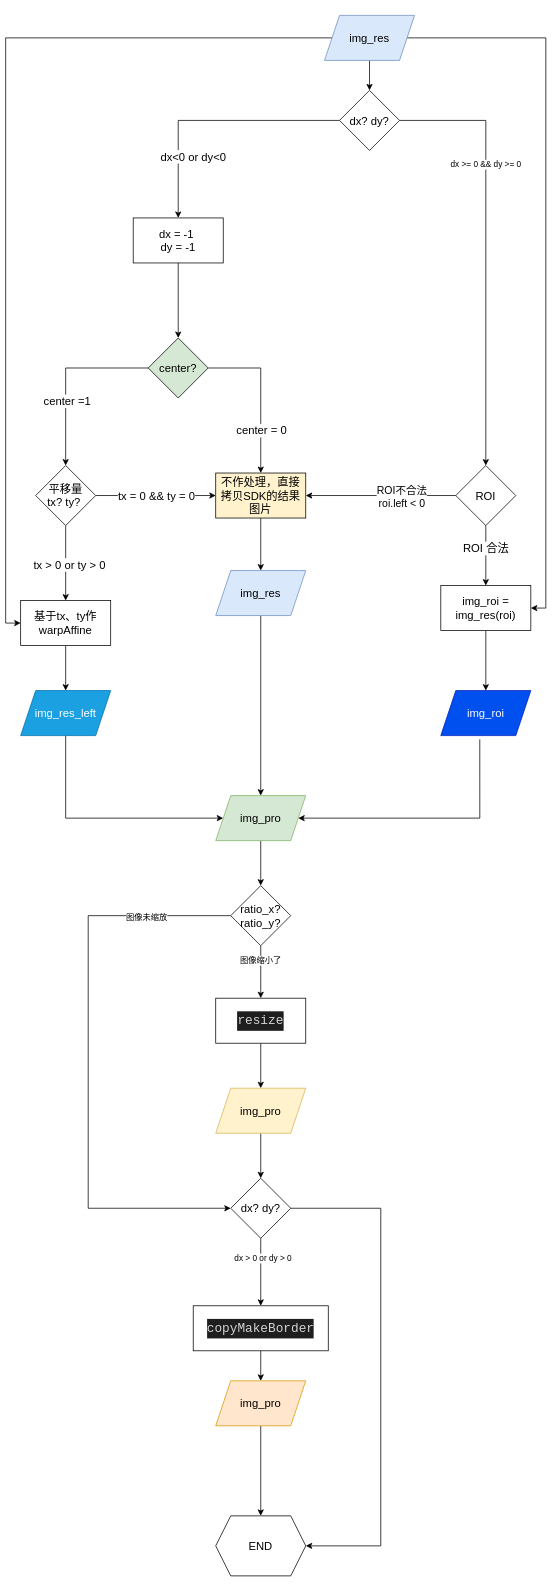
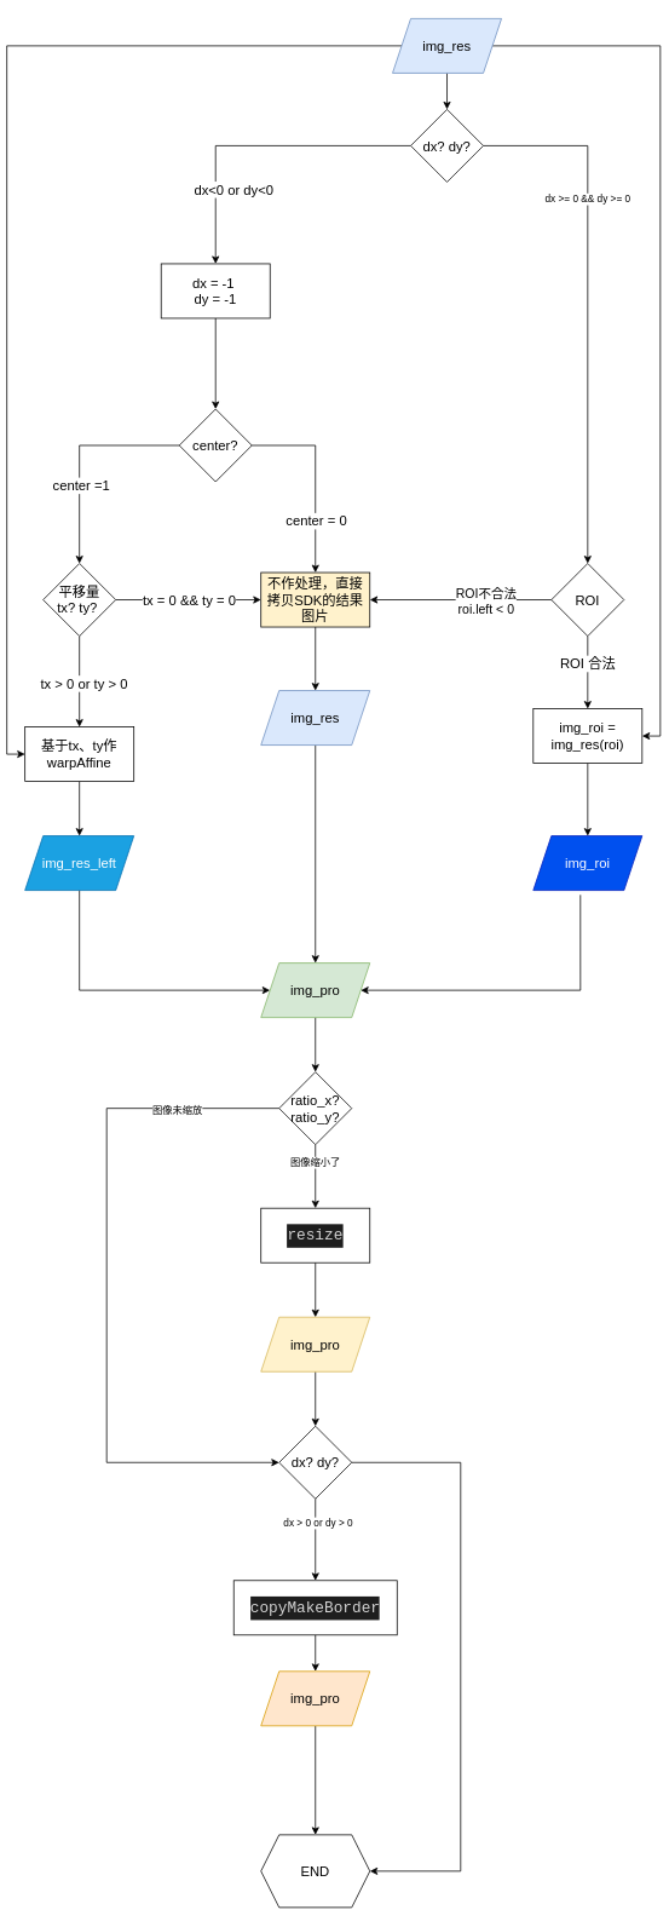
  <mxCell id="0" />
  <mxCell id="1" parent="0" />
  <mxCell id="2" value="" style="edgeStyle=orthogonalEdgeStyle;rounded=0;orthogonalLoop=1;jettySize=auto;html=1;fontSize=15;" edge="1" parent="1" source="6" target="8"><mxGeometry relative="1" as="geometry" /></mxCell>
  <mxCell id="3" value="dx&amp;lt;0 or dy&amp;lt;0" style="edgeLabel;html=1;align=center;verticalAlign=middle;resizable=0;points=[];fontSize=15;" vertex="1" connectable="0" parent="2"><mxGeometry x="0.135" relative="1" as="geometry"><mxPoint y="47" as="offset" /></mxGeometry></mxCell>
  <mxCell id="4" value="" style="edgeStyle=orthogonalEdgeStyle;rounded=0;orthogonalLoop=1;jettySize=auto;html=1;entryX=0.5;entryY=0;entryDx=0;entryDy=0;" edge="1" parent="1" source="6" target="27"><mxGeometry relative="1" as="geometry"><mxPoint x="485" y="300" as="targetPoint" /></mxGeometry></mxCell>
  <mxCell id="5" value="dx &amp;gt;= 0 &amp;amp;&amp;amp; dy &amp;gt;= 0" style="edgeLabel;html=1;align=center;verticalAlign=middle;resizable=0;points=[];" vertex="1" connectable="0" parent="4"><mxGeometry x="-0.4" y="-1" relative="1" as="geometry"><mxPoint as="offset" /></mxGeometry></mxCell>
  <mxCell id="6" value="dx? dy?" style="rhombus;whiteSpace=wrap;html=1;fontSize=15;" vertex="1" parent="1"><mxGeometry x="445" y="120" width="80" height="80" as="geometry" /></mxCell>
  <mxCell id="7" value="" style="edgeStyle=orthogonalEdgeStyle;rounded=0;orthogonalLoop=1;jettySize=auto;html=1;fontSize=15;" edge="1" parent="1" source="8" target="13"><mxGeometry relative="1" as="geometry" /></mxCell>
  <mxCell id="8" value="dx = -1&amp;nbsp;&lt;br style=&quot;font-size: 15px;&quot;&gt;dy = -1" style="whiteSpace=wrap;html=1;fontSize=15;" vertex="1" parent="1"><mxGeometry x="170" y="290" width="120" height="60" as="geometry" /></mxCell>
  <mxCell id="9" value="" style="edgeStyle=orthogonalEdgeStyle;rounded=0;orthogonalLoop=1;jettySize=auto;html=1;exitX=0;exitY=0.5;exitDx=0;exitDy=0;entryX=0.5;entryY=0;entryDx=0;entryDy=0;fontSize=15;" edge="1" parent="1" source="13" target="20"><mxGeometry relative="1" as="geometry"><mxPoint x="130" y="620" as="targetPoint" /></mxGeometry></mxCell>
  <mxCell id="10" value="center =1" style="edgeLabel;html=1;align=center;verticalAlign=middle;resizable=0;points=[];fontSize=15;" vertex="1" connectable="0" parent="9"><mxGeometry x="0.274" y="1" relative="1" as="geometry"><mxPoint as="offset" /></mxGeometry></mxCell>
  <mxCell id="11" value="" style="edgeStyle=orthogonalEdgeStyle;rounded=0;orthogonalLoop=1;jettySize=auto;html=1;fontSize=15;" edge="1" parent="1" source="13" target="15"><mxGeometry relative="1" as="geometry" /></mxCell>
  <mxCell id="12" value="center = 0" style="edgeLabel;html=1;align=center;verticalAlign=middle;resizable=0;points=[];fontSize=15;" vertex="1" connectable="0" parent="11"><mxGeometry x="0.21" y="-4" relative="1" as="geometry"><mxPoint x="4" y="25" as="offset" /></mxGeometry></mxCell>
- <mxCell id="13" value="center?" style="rhombus;whiteSpace=wrap;html=1;fontSize=15;fillColor=#d5e8d4;" vertex="1" parent="1"><mxGeometry x="190" y="450" width="80" height="80" as="geometry" /></mxCell>
+ <mxCell id="13" value="center?" style="rhombus;whiteSpace=wrap;html=1;fontSize=15;" vertex="1" parent="1"><mxGeometry x="190" y="450" width="80" height="80" as="geometry" /></mxCell>
  <mxCell id="14" value="" style="edgeStyle=orthogonalEdgeStyle;rounded=0;orthogonalLoop=1;jettySize=auto;html=1;" edge="1" parent="1" source="15" target="37"><mxGeometry relative="1" as="geometry" /></mxCell>
  <mxCell id="15" value="不作处理，直接拷贝SDK的结果图片" style="whiteSpace=wrap;html=1;fontSize=15;fillColor=#fff2cc;" vertex="1" parent="1"><mxGeometry x="280" y="630" width="120" height="60" as="geometry" /></mxCell>
  <mxCell id="16" value="" style="edgeStyle=orthogonalEdgeStyle;rounded=0;orthogonalLoop=1;jettySize=auto;html=1;fontSize=15;" edge="1" parent="1" source="20" target="22"><mxGeometry relative="1" as="geometry" /></mxCell>
  <mxCell id="17" value="tx &amp;gt; 0 or ty &amp;gt; 0" style="edgeLabel;html=1;align=center;verticalAlign=middle;resizable=0;points=[];fontSize=15;" vertex="1" connectable="0" parent="16"><mxGeometry x="0.022" y="4" relative="1" as="geometry"><mxPoint as="offset" /></mxGeometry></mxCell>
  <mxCell id="18" value="" style="edgeStyle=orthogonalEdgeStyle;rounded=0;orthogonalLoop=1;jettySize=auto;html=1;fontSize=15;" edge="1" parent="1" source="20" target="15"><mxGeometry relative="1" as="geometry" /></mxCell>
  <mxCell id="19" value="tx = 0 &amp;amp;&amp;amp; ty = 0" style="edgeLabel;html=1;align=center;verticalAlign=middle;resizable=0;points=[];fontSize=15;" vertex="1" connectable="0" parent="18"><mxGeometry x="-0.345" y="1" relative="1" as="geometry"><mxPoint x="28" y="1" as="offset" /></mxGeometry></mxCell>
  <mxCell id="20" value="平移量&lt;br style=&quot;font-size: 15px;&quot;&gt;tx? ty?&amp;nbsp;" style="rhombus;whiteSpace=wrap;html=1;fontSize=15;" vertex="1" parent="1"><mxGeometry x="40" y="620" width="80" height="80" as="geometry" /></mxCell>
  <mxCell id="21" value="" style="edgeStyle=orthogonalEdgeStyle;rounded=0;orthogonalLoop=1;jettySize=auto;html=1;" edge="1" parent="1" source="22" target="31"><mxGeometry relative="1" as="geometry" /></mxCell>
  <mxCell id="22" value="基于tx、ty作warpAffine" style="whiteSpace=wrap;html=1;fontSize=15;" vertex="1" parent="1"><mxGeometry x="20" y="800" width="120" height="60" as="geometry" /></mxCell>
  <mxCell id="23" value="" style="edgeStyle=orthogonalEdgeStyle;rounded=0;orthogonalLoop=1;jettySize=auto;html=1;entryX=1;entryY=0.5;entryDx=0;entryDy=0;" edge="1" parent="1" source="27" target="15"><mxGeometry relative="1" as="geometry"><mxPoint x="485" y="480" as="targetPoint" /></mxGeometry></mxCell>
  <mxCell id="24" value="ROI不合法&lt;br style=&quot;font-size: 14px;&quot;&gt;roi.left &amp;lt; 0" style="edgeLabel;html=1;align=center;verticalAlign=middle;resizable=0;points=[];fontSize=14;" vertex="1" connectable="0" parent="23"><mxGeometry x="-0.267" y="1" relative="1" as="geometry"><mxPoint as="offset" /></mxGeometry></mxCell>
  <mxCell id="25" value="" style="edgeStyle=orthogonalEdgeStyle;rounded=0;orthogonalLoop=1;jettySize=auto;html=1;" edge="1" parent="1" source="27"><mxGeometry relative="1" as="geometry"><mxPoint x="640" y="780" as="targetPoint" /></mxGeometry></mxCell>
  <mxCell id="26" value="ROI 合法" style="edgeLabel;html=1;align=center;verticalAlign=middle;resizable=0;points=[];fontSize=15;" vertex="1" connectable="0" parent="25"><mxGeometry x="-0.275" y="-1" relative="1" as="geometry"><mxPoint as="offset" /></mxGeometry></mxCell>
  <mxCell id="27" value="ROI" style="rhombus;whiteSpace=wrap;html=1;fontSize=15;" vertex="1" parent="1"><mxGeometry x="600" y="620" width="80" height="80" as="geometry" /></mxCell>
  <mxCell id="28" value="" style="edgeStyle=orthogonalEdgeStyle;rounded=0;orthogonalLoop=1;jettySize=auto;html=1;" edge="1" parent="1" source="29" target="38"><mxGeometry relative="1" as="geometry" /></mxCell>
  <mxCell id="29" value="img_roi = img_res(roi)" style="whiteSpace=wrap;html=1;fontSize=15;" vertex="1" parent="1"><mxGeometry x="580" y="780" width="120" height="60" as="geometry" /></mxCell>
  <mxCell id="30" value="" style="edgeStyle=orthogonalEdgeStyle;rounded=0;orthogonalLoop=1;jettySize=auto;html=1;entryX=0;entryY=0.5;entryDx=0;entryDy=0;exitX=0.5;exitY=1;exitDx=0;exitDy=0;" edge="1" parent="1" source="31" target="40"><mxGeometry relative="1" as="geometry"><mxPoint x="230" y="950" as="targetPoint" /><Array as="points"><mxPoint x="80" y="1090" /></Array></mxGeometry></mxCell>
  <mxCell id="31" value="img_res_left" style="shape=parallelogram;perimeter=parallelogramPerimeter;whiteSpace=wrap;html=1;fixedSize=1;fontSize=15;fillColor=#1ba1e2;fontColor=#ffffff;strokeColor=#006EAF;" vertex="1" parent="1"><mxGeometry x="20" y="920" width="120" height="60" as="geometry" /></mxCell>
  <mxCell id="32" value="" style="edgeStyle=orthogonalEdgeStyle;rounded=0;orthogonalLoop=1;jettySize=auto;html=1;" edge="1" parent="1" source="35" target="6"><mxGeometry relative="1" as="geometry" /></mxCell>
  <mxCell id="33" value="" style="edgeStyle=orthogonalEdgeStyle;rounded=0;orthogonalLoop=1;jettySize=auto;html=1;entryX=0;entryY=0.5;entryDx=0;entryDy=0;" edge="1" parent="1" source="35" target="22"><mxGeometry relative="1" as="geometry" /></mxCell>
  <mxCell id="34" value="" style="edgeStyle=orthogonalEdgeStyle;rounded=0;orthogonalLoop=1;jettySize=auto;html=1;entryX=1;entryY=0.5;entryDx=0;entryDy=0;" edge="1" parent="1" source="35" target="29"><mxGeometry relative="1" as="geometry" /></mxCell>
  <mxCell id="35" value="img_res" style="shape=parallelogram;perimeter=parallelogramPerimeter;whiteSpace=wrap;html=1;fixedSize=1;fontSize=15;fillColor=#dae8fc;strokeColor=#6c8ebf;" vertex="1" parent="1"><mxGeometry x="425" y="20" width="120" height="60" as="geometry" /></mxCell>
  <mxCell id="36" value="" style="edgeStyle=orthogonalEdgeStyle;rounded=0;orthogonalLoop=1;jettySize=auto;html=1;" edge="1" parent="1" source="37" target="40"><mxGeometry relative="1" as="geometry" /></mxCell>
  <mxCell id="37" value="img_res" style="shape=parallelogram;perimeter=parallelogramPerimeter;whiteSpace=wrap;html=1;fixedSize=1;fontSize=15;fillColor=#dae8fc;strokeColor=#6c8ebf;" vertex="1" parent="1"><mxGeometry x="280" y="760" width="120" height="60" as="geometry" /></mxCell>
  <mxCell id="38" value="img_roi" style="shape=parallelogram;perimeter=parallelogramPerimeter;whiteSpace=wrap;html=1;fixedSize=1;fontSize=15;fillColor=#0050ef;fontColor=#ffffff;strokeColor=#001DBC;" vertex="1" parent="1"><mxGeometry x="580" y="920" width="120" height="60" as="geometry" /></mxCell>
  <mxCell id="39" value="" style="edgeStyle=orthogonalEdgeStyle;rounded=0;orthogonalLoop=1;jettySize=auto;html=1;" edge="1" parent="1" source="40" target="46"><mxGeometry relative="1" as="geometry" /></mxCell>
  <mxCell id="40" value="img_pro" style="shape=parallelogram;perimeter=parallelogramPerimeter;whiteSpace=wrap;html=1;fixedSize=1;fontSize=15;fillColor=#d5e8d4;strokeColor=#82b366;" vertex="1" parent="1"><mxGeometry x="280" y="1060" width="120" height="60" as="geometry" /></mxCell>
  <mxCell id="41" value="" style="edgeStyle=orthogonalEdgeStyle;rounded=0;orthogonalLoop=1;jettySize=auto;html=1;entryX=1;entryY=0.5;entryDx=0;entryDy=0;exitX=0.433;exitY=1.083;exitDx=0;exitDy=0;exitPerimeter=0;" edge="1" parent="1" source="38" target="40"><mxGeometry relative="1" as="geometry"><mxPoint x="140" y="960" as="sourcePoint" /><mxPoint x="300" y="1100" as="targetPoint" /><Array as="points"><mxPoint x="632" y="1090" /></Array></mxGeometry></mxCell>
  <mxCell id="42" value="" style="edgeStyle=orthogonalEdgeStyle;rounded=0;orthogonalLoop=1;jettySize=auto;html=1;" edge="1" parent="1" source="46" target="48"><mxGeometry relative="1" as="geometry" /></mxCell>
  <mxCell id="43" value="图像缩小了" style="edgeLabel;html=1;align=center;verticalAlign=middle;resizable=0;points=[];" vertex="1" connectable="0" parent="42"><mxGeometry x="-0.467" y="-1" relative="1" as="geometry"><mxPoint as="offset" /></mxGeometry></mxCell>
  <mxCell id="44" value="" style="edgeStyle=orthogonalEdgeStyle;rounded=0;orthogonalLoop=1;jettySize=auto;html=1;entryX=0;entryY=0.5;entryDx=0;entryDy=0;" edge="1" parent="1" source="46" target="54"><mxGeometry relative="1" as="geometry"><mxPoint x="240" y="1220" as="targetPoint" /><Array as="points"><mxPoint x="110" y="1220" /><mxPoint x="110" y="1610" /></Array></mxGeometry></mxCell>
  <mxCell id="45" value="图像未缩放" style="edgeLabel;html=1;align=center;verticalAlign=middle;resizable=0;points=[];" vertex="1" connectable="0" parent="44"><mxGeometry x="-0.707" y="1" relative="1" as="geometry"><mxPoint as="offset" /></mxGeometry></mxCell>
  <mxCell id="46" value="ratio_x?ratio_y&lt;span style=&quot;background-color: initial;&quot;&gt;?&lt;/span&gt;" style="rhombus;whiteSpace=wrap;html=1;fontSize=15;" vertex="1" parent="1"><mxGeometry x="300" y="1180" width="80" height="80" as="geometry" /></mxCell>
  <mxCell id="47" value="" style="edgeStyle=orthogonalEdgeStyle;rounded=0;orthogonalLoop=1;jettySize=auto;html=1;" edge="1" parent="1" source="48" target="50"><mxGeometry relative="1" as="geometry" /></mxCell>
  <mxCell id="48" value="&lt;div style=&quot;color: rgb(212, 212, 212); background-color: rgb(30, 30, 30); font-family: &amp;quot;YaHei Consolas Hybrid&amp;quot;, Menlo, Monaco, &amp;quot;Courier New&amp;quot;, monospace; font-size: 17px; line-height: 26px;&quot;&gt;resize&lt;/div&gt;" style="whiteSpace=wrap;html=1;fontSize=15;" vertex="1" parent="1"><mxGeometry x="280" y="1330" width="120" height="60" as="geometry" /></mxCell>
  <mxCell id="49" value="" style="edgeStyle=orthogonalEdgeStyle;rounded=0;orthogonalLoop=1;jettySize=auto;html=1;" edge="1" parent="1" source="50" target="54"><mxGeometry relative="1" as="geometry" /></mxCell>
  <mxCell id="50" value="img_pro" style="shape=parallelogram;perimeter=parallelogramPerimeter;whiteSpace=wrap;html=1;fixedSize=1;fontSize=15;fillColor=#fff2cc;strokeColor=#d6b656;" vertex="1" parent="1"><mxGeometry x="280" y="1450" width="120" height="60" as="geometry" /></mxCell>
  <mxCell id="51" value="" style="edgeStyle=orthogonalEdgeStyle;rounded=0;orthogonalLoop=1;jettySize=auto;html=1;" edge="1" parent="1" source="54" target="56"><mxGeometry relative="1" as="geometry" /></mxCell>
  <mxCell id="52" value="dx &amp;gt; 0 or dy &amp;gt; 0" style="edgeLabel;html=1;align=center;verticalAlign=middle;resizable=0;points=[];" vertex="1" connectable="0" parent="51"><mxGeometry x="-0.422" y="2" relative="1" as="geometry"><mxPoint as="offset" /></mxGeometry></mxCell>
  <mxCell id="53" value="" style="edgeStyle=orthogonalEdgeStyle;rounded=0;orthogonalLoop=1;jettySize=auto;html=1;entryX=1;entryY=0.5;entryDx=0;entryDy=0;exitX=1;exitY=0.5;exitDx=0;exitDy=0;" edge="1" parent="1" source="54" target="57"><mxGeometry relative="1" as="geometry"><Array as="points"><mxPoint x="500" y="1610" /><mxPoint x="500" y="2060" /></Array></mxGeometry></mxCell>
  <mxCell id="54" value="dx? dy?" style="rhombus;whiteSpace=wrap;html=1;fontSize=15;" vertex="1" parent="1"><mxGeometry x="300" y="1570" width="80" height="80" as="geometry" /></mxCell>
  <mxCell id="55" value="" style="edgeStyle=orthogonalEdgeStyle;rounded=0;orthogonalLoop=1;jettySize=auto;html=1;" edge="1" parent="1" source="56" target="59"><mxGeometry relative="1" as="geometry" /></mxCell>
  <mxCell id="56" value="&lt;div style=&quot;color: rgb(212, 212, 212); background-color: rgb(30, 30, 30); font-family: &amp;quot;YaHei Consolas Hybrid&amp;quot;, Menlo, Monaco, &amp;quot;Courier New&amp;quot;, monospace; font-size: 17px; line-height: 26px;&quot;&gt;copyMakeBorder&lt;/div&gt;" style="whiteSpace=wrap;html=1;fontSize=15;" vertex="1" parent="1"><mxGeometry x="250" y="1740" width="180" height="60" as="geometry" /></mxCell>
  <mxCell id="57" value="END" style="shape=hexagon;perimeter=hexagonPerimeter2;whiteSpace=wrap;html=1;fixedSize=1;fontSize=15;" vertex="1" parent="1"><mxGeometry x="280" y="2020" width="120" height="80" as="geometry" /></mxCell>
  <mxCell id="58" value="" style="edgeStyle=orthogonalEdgeStyle;rounded=0;orthogonalLoop=1;jettySize=auto;html=1;entryX=0.5;entryY=0;entryDx=0;entryDy=0;exitX=0.5;exitY=1;exitDx=0;exitDy=0;" edge="1" parent="1" source="59" target="57"><mxGeometry relative="1" as="geometry"><mxPoint x="480" y="1870" as="targetPoint" /></mxGeometry></mxCell>
  <mxCell id="59" value="img_pro" style="shape=parallelogram;perimeter=parallelogramPerimeter;whiteSpace=wrap;html=1;fixedSize=1;fontSize=15;fillColor=#ffe6cc;strokeColor=#d79b00;" vertex="1" parent="1"><mxGeometry x="280" y="1840" width="120" height="60" as="geometry" /></mxCell>
